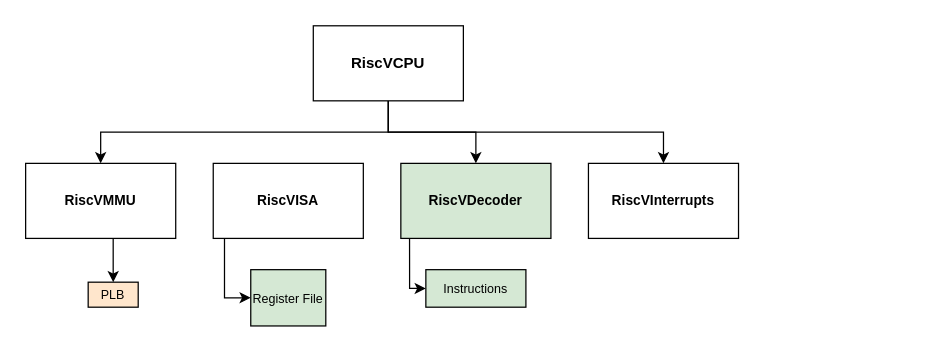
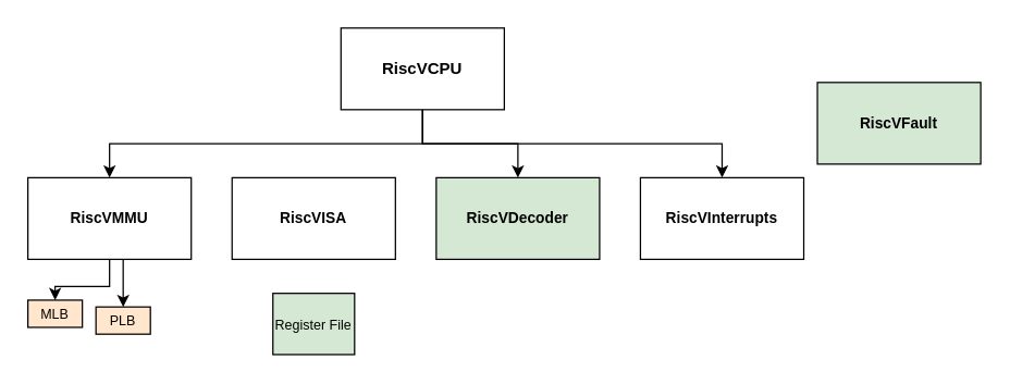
  <mxCell id="0" />
  <mxCell id="1" parent="0" />
  <mxCell id="2" style="edgeStyle=orthogonalEdgeStyle;rounded=0;orthogonalLoop=1;jettySize=auto;html=1;exitX=0.5;exitY=1;exitDx=0;exitDy=0;entryX=0.5;entryY=0;entryDx=0;entryDy=0;" edge="1" parent="1" source="5" target="10"><mxGeometry relative="1" as="geometry" /></mxCell>
  <mxCell id="3" style="edgeStyle=orthogonalEdgeStyle;rounded=0;orthogonalLoop=1;jettySize=auto;html=1;exitX=0.5;exitY=1;exitDx=0;exitDy=0;entryX=0.5;entryY=0;entryDx=0;entryDy=0;" edge="1" parent="1" source="5" target="7"><mxGeometry relative="1" as="geometry" /></mxCell>
  <mxCell id="4" style="edgeStyle=orthogonalEdgeStyle;rounded=0;orthogonalLoop=1;jettySize=auto;html=1;exitX=0.5;exitY=1;exitDx=0;exitDy=0;entryX=0.5;entryY=0;entryDx=0;entryDy=0;" edge="1" parent="1" source="5" target="13"><mxGeometry relative="1" as="geometry" /></mxCell>
  <mxCell id="5" value="&lt;b&gt;RiscVCPU&lt;/b&gt;" style="rounded=0;whiteSpace=wrap;html=1;" vertex="1" parent="1"><mxGeometry x="250" y="20" width="120" height="60" as="geometry" /></mxCell>
- <mxCell id="6" style="edgeStyle=orthogonalEdgeStyle;rounded=0;orthogonalLoop=1;jettySize=auto;html=1;exitX=0.058;exitY=0.967;exitDx=0;exitDy=0;entryX=0;entryY=0.5;entryDx=0;entryDy=0;exitPerimeter=0;" edge="1" parent="1" source="7" target="18"><mxGeometry relative="1" as="geometry"><Array as="points"><mxPoint x="327" y="230" /></Array></mxGeometry></mxCell>
  <mxCell id="7" value="&lt;font style=&quot;font-size: 11px;&quot;&gt;&lt;b&gt;RiscVDecoder&lt;/b&gt;&lt;/font&gt;" style="rounded=0;whiteSpace=wrap;html=1;fillColor=#d5e8d4;" vertex="1" parent="1"><mxGeometry x="320" y="130" width="120" height="60" as="geometry" /></mxCell>
+ <mxCell id="8" style="edgeStyle=orthogonalEdgeStyle;rounded=0;orthogonalLoop=1;jettySize=auto;html=1;exitX=0.5;exitY=1;exitDx=0;exitDy=0;entryX=0.5;entryY=0;entryDx=0;entryDy=0;" edge="1" parent="1" source="10" target="15"><mxGeometry relative="1" as="geometry" /></mxCell>
  <mxCell id="9" style="edgeStyle=orthogonalEdgeStyle;rounded=0;orthogonalLoop=1;jettySize=auto;html=1;exitX=0.5;exitY=1;exitDx=0;exitDy=0;entryX=0.5;entryY=0;entryDx=0;entryDy=0;" edge="1" parent="1" source="10" target="16"><mxGeometry relative="1" as="geometry" /></mxCell>
  <mxCell id="10" value="&lt;font style=&quot;font-size: 11px;&quot;&gt;&lt;b&gt;RiscVMMU&lt;/b&gt;&lt;/font&gt;" style="rounded=0;whiteSpace=wrap;html=1;" vertex="1" parent="1"><mxGeometry x="20" y="130" width="120" height="60" as="geometry" /></mxCell>
- <mxCell id="11" style="edgeStyle=orthogonalEdgeStyle;rounded=0;orthogonalLoop=1;jettySize=auto;html=1;exitX=0.075;exitY=0.983;exitDx=0;exitDy=0;entryX=0;entryY=0.5;entryDx=0;entryDy=0;exitPerimeter=0;" edge="1" parent="1" source="12" target="17"><mxGeometry relative="1" as="geometry" /></mxCell>
  <mxCell id="12" value="&lt;font style=&quot;font-size: 11px;&quot;&gt;&lt;b&gt;RiscVISA&lt;/b&gt;&lt;/font&gt;" style="rounded=0;whiteSpace=wrap;html=1;" vertex="1" parent="1"><mxGeometry x="170" y="130" width="120" height="60" as="geometry" /></mxCell>
  <mxCell id="13" value="&lt;font style=&quot;font-size: 11px;&quot;&gt;&lt;b&gt;RiscVInterrupts&lt;/b&gt;&lt;/font&gt;" style="rounded=0;whiteSpace=wrap;html=1;" vertex="1" parent="1"><mxGeometry x="470" y="130" width="120" height="60" as="geometry" /></mxCell>
+ <mxCell id="14" value="&lt;font style=&quot;font-size: 11px;&quot;&gt;&lt;b&gt;RiscVFault&lt;/b&gt;&lt;/font&gt;" style="rounded=0;whiteSpace=wrap;html=1;fillColor=#d5e8d4;strokeColor=default;" vertex="1" parent="1"><mxGeometry x="600" y="60" width="120" height="60" as="geometry" /></mxCell>
+ <mxCell id="15" value="&lt;font style=&quot;font-size: 10px;&quot;&gt;MLB&lt;/font&gt;" style="rounded=0;whiteSpace=wrap;html=1;fillColor=#ffe6cc;strokeColor=default;" vertex="1" parent="1"><mxGeometry x="20" y="220" width="40" height="20" as="geometry" /></mxCell>
  <mxCell id="16" value="&lt;font style=&quot;font-size: 10px;&quot;&gt;PLB&lt;/font&gt;" style="rounded=0;whiteSpace=wrap;html=1;fillColor=#ffe6cc;strokeColor=default;" vertex="1" parent="1"><mxGeometry x="70" y="225" width="40" height="20" as="geometry" /></mxCell>
  <mxCell id="17" value="&lt;font style=&quot;font-size: 10px;&quot;&gt;Register File&lt;/font&gt;" style="rounded=0;whiteSpace=wrap;html=1;fillColor=#d5e8d4;strokeColor=default;" vertex="1" parent="1"><mxGeometry x="200" y="215" width="60" height="45" as="geometry" /></mxCell>
- <mxCell id="18" value="&lt;font style=&quot;font-size: 10px;&quot;&gt;Instructions&lt;/font&gt;" style="rounded=0;whiteSpace=wrap;html=1;fillColor=#d5e8d4;strokeColor=default;" vertex="1" parent="1"><mxGeometry x="340" y="215" width="80" height="30" as="geometry" /></mxCell>
